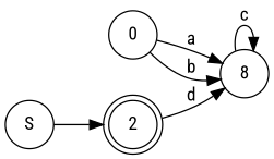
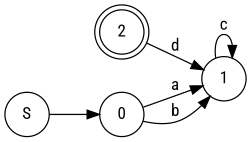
  digraph {
    fontname="Roboto Condensed"
    rankdir=LR
    node [fontname="Roboto Condensed" shape=circle]
    edge [fontname="Roboto Condensed"]
    2 [shape=doublecircle]
-   1 [label=8]
+   1
    S
    0
    2 -> 1 [label=d]
    1 -> 1 [label=c]
-   S -> 2
+   S -> 0
    0 -> 1 [label=a]
    0 -> 1 [label=b]
  }
